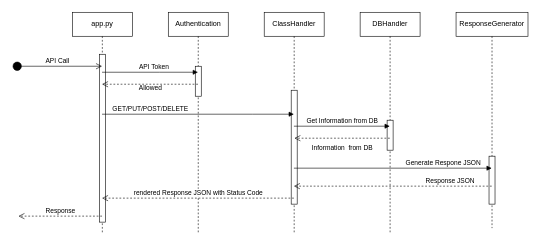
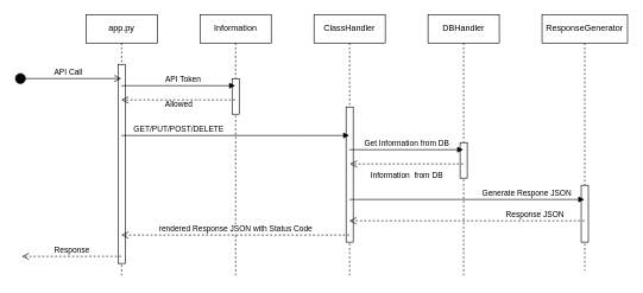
  <mxCell id="0" />
  <mxCell id="1" parent="0" />
  <mxCell id="2" value="app.py" style="shape=umlLifeline;perimeter=lifelinePerimeter;whiteSpace=wrap;html=1;container=1;dropTarget=0;collapsible=0;recursiveResize=0;outlineConnect=0;portConstraint=eastwest;newEdgeStyle={&quot;edgeStyle&quot;:&quot;elbowEdgeStyle&quot;,&quot;elbow&quot;:&quot;vertical&quot;,&quot;curved&quot;:0,&quot;rounded&quot;:0};" vertex="1" parent="1"><mxGeometry y="20" width="100" height="370" as="geometry" x="120" /></mxCell>
  <mxCell id="3" value="" style="html=1;points=[[0,0,0,0,5],[0,1,0,0,-5],[1,0,0,0,5],[1,1,0,0,-5]];perimeter=orthogonalPerimeter;outlineConnect=0;targetShapes=umlLifeline;portConstraint=eastwest;newEdgeStyle={&quot;curved&quot;:0,&quot;rounded&quot;:0};" vertex="1" parent="2"><mxGeometry x="45" y="70" width="10" height="280" as="geometry" /></mxCell>
  <mxCell id="4" value="Allowed" style="html=1;verticalAlign=bottom;endArrow=open;dashed=1;endSize=8;curved=0;rounded=0;" edge="1" parent="2" source="3" target="2"><mxGeometry x="NaN" y="110" relative="1" as="geometry"><mxPoint x="190" y="180" as="sourcePoint" /><mxPoint x="20" y="150" as="targetPoint" /><Array as="points" /><mxPoint x="80" y="-75" as="offset" /></mxGeometry></mxCell>
  <mxCell id="5" value="ClassHandler" style="shape=umlLifeline;perimeter=lifelinePerimeter;whiteSpace=wrap;html=1;container=1;dropTarget=0;collapsible=0;recursiveResize=0;outlineConnect=0;portConstraint=eastwest;newEdgeStyle={&quot;edgeStyle&quot;:&quot;elbowEdgeStyle&quot;,&quot;elbow&quot;:&quot;vertical&quot;,&quot;curved&quot;:0,&quot;rounded&quot;:0};" vertex="1" parent="1"><mxGeometry x="440" y="20" width="100" height="370" as="geometry" /></mxCell>
  <mxCell id="6" value="" style="html=1;points=[[0,0,0,0,5],[0,1,0,0,-5],[1,0,0,0,5],[1,1,0,0,-5]];perimeter=orthogonalPerimeter;outlineConnect=0;targetShapes=umlLifeline;portConstraint=eastwest;newEdgeStyle={&quot;curved&quot;:0,&quot;rounded&quot;:0};" vertex="1" parent="5"><mxGeometry x="45" y="130" width="10" height="190" as="geometry" /></mxCell>
  <mxCell id="7" value="GET/PUT/POST/DELETE" style="html=1;verticalAlign=bottom;endArrow=block;curved=0;rounded=0;" edge="1" parent="1" source="2" target="5"><mxGeometry x="-0.5" width="80" relative="1" as="geometry"><mxPoint x="190" y="190" as="sourcePoint" /><mxPoint x="450" y="190" as="targetPoint" /><Array as="points"><mxPoint x="420" y="190" /></Array><mxPoint as="offset" /></mxGeometry></mxCell>
  <mxCell id="8" value="API Call" style="html=1;verticalAlign=bottom;startArrow=circle;startFill=1;endArrow=open;startSize=6;endSize=8;curved=0;rounded=0;" edge="1" parent="1" target="2"><mxGeometry width="80" relative="1" as="geometry"><mxPoint x="20" y="110" as="sourcePoint" /><mxPoint x="100" y="110" as="targetPoint" /></mxGeometry></mxCell>
- <mxCell id="9" value="Authentication" style="shape=umlLifeline;perimeter=lifelinePerimeter;whiteSpace=wrap;html=1;container=1;dropTarget=0;collapsible=0;recursiveResize=0;outlineConnect=0;portConstraint=eastwest;newEdgeStyle={&quot;curved&quot;:0,&quot;rounded&quot;:0};" vertex="1" parent="1"><mxGeometry x="280" y="20" width="100" height="370" as="geometry" /></mxCell>
+ <mxCell id="9" value="Information" style="shape=umlLifeline;perimeter=lifelinePerimeter;whiteSpace=wrap;html=1;container=1;dropTarget=0;collapsible=0;recursiveResize=0;outlineConnect=0;portConstraint=eastwest;newEdgeStyle={&quot;curved&quot;:0,&quot;rounded&quot;:0};" vertex="1" parent="1"><mxGeometry x="280" y="20" width="100" height="370" as="geometry" /></mxCell>
  <mxCell id="10" value="" style="html=1;points=[[0,0,0,0,5],[0,1,0,0,-5],[1,0,0,0,5],[1,1,0,0,-5]];perimeter=orthogonalPerimeter;outlineConnect=0;targetShapes=umlLifeline;portConstraint=eastwest;newEdgeStyle={&quot;curved&quot;:0,&quot;rounded&quot;:0};" vertex="1" parent="9"><mxGeometry x="45" y="90" width="10" height="50" as="geometry" /></mxCell>
  <mxCell id="11" value="API Token" style="html=1;verticalAlign=bottom;endArrow=block;curved=0;rounded=0;" edge="1" parent="1" source="2" target="9"><mxGeometry x="0.077" width="80" relative="1" as="geometry"><mxPoint x="190" y="120" as="sourcePoint" /><mxPoint x="310" y="120" as="targetPoint" /><Array as="points"><mxPoint x="265" y="120" /></Array><mxPoint as="offset" /></mxGeometry></mxCell>
  <mxCell id="12" value="DBHandler" style="shape=umlLifeline;perimeter=lifelinePerimeter;whiteSpace=wrap;html=1;container=1;dropTarget=0;collapsible=0;recursiveResize=0;outlineConnect=0;portConstraint=eastwest;newEdgeStyle={&quot;curved&quot;:0,&quot;rounded&quot;:0};" vertex="1" parent="1"><mxGeometry x="600" y="20" width="100" height="370" as="geometry" /></mxCell>
  <mxCell id="13" value="" style="html=1;points=[[0,0,0,0,5],[0,1,0,0,-5],[1,0,0,0,5],[1,1,0,0,-5]];perimeter=orthogonalPerimeter;outlineConnect=0;targetShapes=umlLifeline;portConstraint=eastwest;newEdgeStyle={&quot;curved&quot;:0,&quot;rounded&quot;:0};" vertex="1" parent="12"><mxGeometry x="45" y="180" width="10" height="50" as="geometry" /></mxCell>
  <mxCell id="14" value="" style="html=1;verticalAlign=bottom;endArrow=open;dashed=1;endSize=8;curved=0;rounded=0;" edge="1" parent="1" source="9" target="2"><mxGeometry relative="1" as="geometry"><mxPoint x="310" y="140" as="sourcePoint" /><mxPoint x="190" y="140" as="targetPoint" /><Array as="points"><mxPoint x="265" y="140" /></Array></mxGeometry></mxCell>
  <mxCell id="15" value="Get Information from DB" style="html=1;verticalAlign=bottom;endArrow=block;curved=0;rounded=0;" edge="1" parent="1" source="5" target="12"><mxGeometry width="80" relative="1" as="geometry"><mxPoint x="510" y="200" as="sourcePoint" /><mxPoint x="620" y="205" as="targetPoint" /><Array as="points"><mxPoint x="610" y="210" /></Array></mxGeometry></mxCell>
  <mxCell id="16" value="Information&amp;nbsp; from DB" style="html=1;verticalAlign=bottom;endArrow=open;dashed=1;endSize=8;curved=0;rounded=0;" edge="1" parent="1"><mxGeometry y="25" relative="1" as="geometry"><mxPoint x="649.5" y="230" as="sourcePoint" /><mxPoint x="490.308" y="230" as="targetPoint" /><mxPoint as="offset" /></mxGeometry></mxCell>
  <mxCell id="17" value="ResponseGenerator" style="shape=umlLifeline;perimeter=lifelinePerimeter;whiteSpace=wrap;html=1;container=1;dropTarget=0;collapsible=0;recursiveResize=0;outlineConnect=0;portConstraint=eastwest;newEdgeStyle={&quot;curved&quot;:0,&quot;rounded&quot;:0};" vertex="1" parent="1"><mxGeometry x="760" y="20" width="120" height="360" as="geometry" /></mxCell>
  <mxCell id="18" value="" style="html=1;points=[[0,0,0,0,5],[0,1,0,0,-5],[1,0,0,0,5],[1,1,0,0,-5]];perimeter=orthogonalPerimeter;outlineConnect=0;targetShapes=umlLifeline;portConstraint=eastwest;newEdgeStyle={&quot;curved&quot;:0,&quot;rounded&quot;:0};" vertex="1" parent="17"><mxGeometry x="55" y="240" width="10" height="80" as="geometry" /></mxCell>
  <mxCell id="19" value="Generate Respone JSON&amp;nbsp;" style="html=1;verticalAlign=bottom;endArrow=block;curved=0;rounded=0;" edge="1" parent="1" source="5" target="17"><mxGeometry x="0.517" width="80" relative="1" as="geometry"><mxPoint x="520" y="260" as="sourcePoint" /><mxPoint x="740" y="260" as="targetPoint" /><Array as="points"><mxPoint x="710" y="280" /></Array><mxPoint as="offset" /></mxGeometry></mxCell>
  <mxCell id="20" value="Response JSON" style="html=1;verticalAlign=bottom;endArrow=open;dashed=1;endSize=8;curved=0;rounded=0;" edge="1" parent="1" source="17" target="5"><mxGeometry x="-0.578" relative="1" as="geometry"><mxPoint x="760" y="320" as="sourcePoint" /><mxPoint x="680" y="320" as="targetPoint" /><Array as="points"><mxPoint x="710" y="310" /></Array><mxPoint as="offset" /></mxGeometry></mxCell>
  <mxCell id="21" value="rendered Response JSON with Status Code" style="html=1;verticalAlign=bottom;endArrow=open;dashed=1;endSize=8;curved=0;rounded=0;" edge="1" parent="1" source="5" target="2"><mxGeometry x="-0.002" relative="1" as="geometry"><mxPoint x="380" y="280" as="sourcePoint" /><mxPoint x="300" y="280" as="targetPoint" /><Array as="points"><mxPoint x="380" y="330" /></Array><mxPoint as="offset" /></mxGeometry></mxCell>
  <mxCell id="22" value="Response" style="html=1;verticalAlign=bottom;endArrow=open;dashed=1;endSize=8;curved=0;rounded=0;" edge="1" parent="1" source="2"><mxGeometry relative="1" as="geometry"><mxPoint x="130" y="360" as="sourcePoint" /><mxPoint x="30" y="360" as="targetPoint" /></mxGeometry></mxCell>
